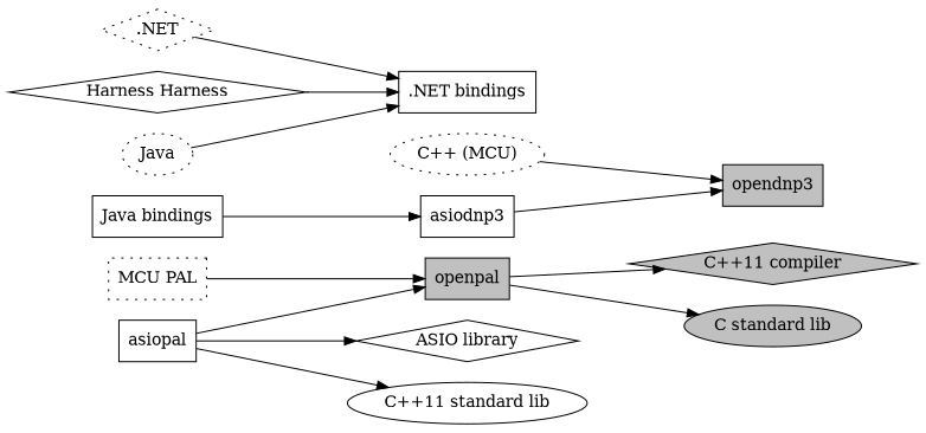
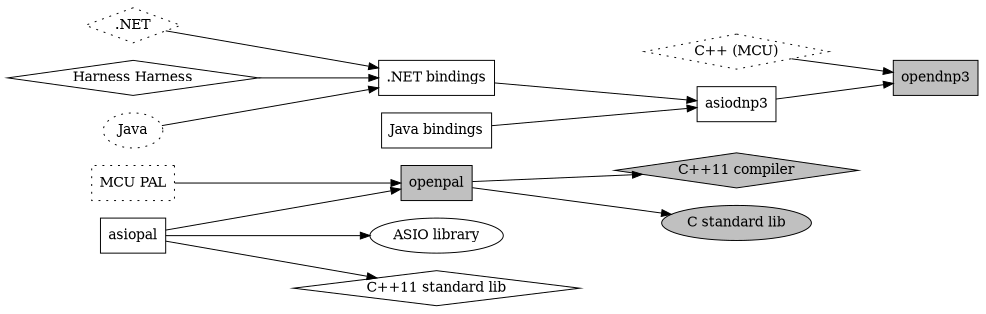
  digraph {
    rankdir=LR
    node [shape=rectange]
    n1 [fillcolor=grey label="C++11 compiler" shape=diamond style=filled]
    n2 [fillcolor=grey label="C standard lib" shape=ellipse style=filled]
    n3 [fillcolor=grey label=openpal style=filled]
    n4 [fillcolor=grey label="MCU PAL" style=dotted]
-   n5 [label="ASIO library" shape=diamond]
+   n5 [label="ASIO library" shape=ellipse]
    n6 [label=asiopal]
-   n7 [label="C++11 standard lib" shape=ellipse]
-   n8 [fillcolor=grey label="C++ (MCU)" shape=ellipse style=dotted]
+   n7 [label="C++11 standard lib" shape=diamond]
+   n8 [fillcolor=grey label="C++ (MCU)" shape=diamond style=dotted]
    n9 [fillcolor=grey label=opendnp3 style=filled]
    n10 [label=asiodnp3]
    n11 [label=".NET bindings"]
    n12 [label="Java bindings"]
    n13 [label=".NET" shape=diamond style=dotted]
    n14 [label="Harness Harness" shape=diamond]
    n15 [label=Java shape=ellipse style=dotted]
    n3 -> n1
    n3 -> n2
    n4 -> n3
    n6 -> n3
    n6 -> n5
    n6 -> n7
    n8 -> n9
    n10 -> n9
+   n11 -> n10
    n12 -> n10
    n13 -> n11
    n14 -> n11
    n15 -> n11
  }
